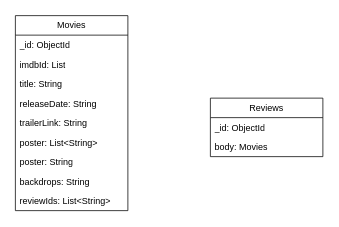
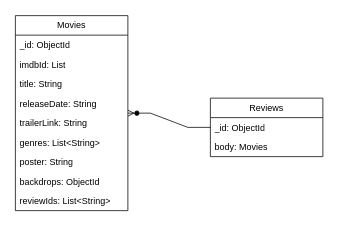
  <mxCell id="0" />
  <mxCell id="1" parent="0" />
  <mxCell id="2" value="Movies" style="swimlane;fontStyle=0;childLayout=stackLayout;horizontal=1;startSize=26;fillColor=none;horizontalStack=0;resizeParent=1;resizeParentMax=0;resizeLast=0;collapsible=1;marginBottom=0;whiteSpace=wrap;html=1;" vertex="1" parent="1"><mxGeometry x="20" y="20" width="150" height="260" as="geometry" /></mxCell>
  <mxCell id="3" value="_id: ObjectId" style="text;strokeColor=none;fillColor=none;align=left;verticalAlign=top;spacingLeft=4;spacingRight=4;overflow=hidden;rotatable=0;points=[[0,0.5],[1,0.5]];portConstraint=eastwest;whiteSpace=wrap;html=1;" vertex="1" parent="2"><mxGeometry y="26" width="150" height="26" as="geometry" /></mxCell>
  <mxCell id="4" value="imdbId: List" style="text;strokeColor=none;fillColor=none;align=left;verticalAlign=top;spacingLeft=4;spacingRight=4;overflow=hidden;rotatable=0;points=[[0,0.5],[1,0.5]];portConstraint=eastwest;whiteSpace=wrap;html=1;" vertex="1" parent="2"><mxGeometry y="52" width="150" height="26" as="geometry" /></mxCell>
  <mxCell id="5" value="title: String" style="text;strokeColor=none;fillColor=none;align=left;verticalAlign=top;spacingLeft=4;spacingRight=4;overflow=hidden;rotatable=0;points=[[0,0.5],[1,0.5]];portConstraint=eastwest;whiteSpace=wrap;html=1;" vertex="1" parent="2"><mxGeometry y="78" width="150" height="26" as="geometry" /></mxCell>
  <mxCell id="6" value="releaseDate: String" style="text;strokeColor=none;fillColor=none;align=left;verticalAlign=top;spacingLeft=4;spacingRight=4;overflow=hidden;rotatable=0;points=[[0,0.5],[1,0.5]];portConstraint=eastwest;whiteSpace=wrap;html=1;" vertex="1" parent="2"><mxGeometry y="104" width="150" height="26" as="geometry" /></mxCell>
  <mxCell id="7" value="trailerLink: String" style="text;strokeColor=none;fillColor=none;align=left;verticalAlign=top;spacingLeft=4;spacingRight=4;overflow=hidden;rotatable=0;points=[[0,0.5],[1,0.5]];portConstraint=eastwest;whiteSpace=wrap;html=1;" vertex="1" parent="2"><mxGeometry y="130" width="150" height="26" as="geometry" /></mxCell>
- <mxCell id="8" value="poster: List&amp;lt;String&amp;gt;" style="text;strokeColor=none;fillColor=none;align=left;verticalAlign=top;spacingLeft=4;spacingRight=4;overflow=hidden;rotatable=0;points=[[0,0.5],[1,0.5]];portConstraint=eastwest;whiteSpace=wrap;html=1;" vertex="1" parent="2"><mxGeometry y="156" width="150" height="26" as="geometry" /></mxCell>
+ <mxCell id="8" value="genres: List&amp;lt;String&amp;gt;" style="text;strokeColor=none;fillColor=none;align=left;verticalAlign=top;spacingLeft=4;spacingRight=4;overflow=hidden;rotatable=0;points=[[0,0.5],[1,0.5]];portConstraint=eastwest;whiteSpace=wrap;html=1;" vertex="1" parent="2"><mxGeometry y="156" width="150" height="26" as="geometry" /></mxCell>
  <mxCell id="9" value="poster: String" style="text;strokeColor=none;fillColor=none;align=left;verticalAlign=top;spacingLeft=4;spacingRight=4;overflow=hidden;rotatable=0;points=[[0,0.5],[1,0.5]];portConstraint=eastwest;whiteSpace=wrap;html=1;" vertex="1" parent="2"><mxGeometry y="182" width="150" height="26" as="geometry" /></mxCell>
- <mxCell id="10" value="backdrops: String" style="text;strokeColor=none;fillColor=none;align=left;verticalAlign=top;spacingLeft=4;spacingRight=4;overflow=hidden;rotatable=0;points=[[0,0.5],[1,0.5]];portConstraint=eastwest;whiteSpace=wrap;html=1;" vertex="1" parent="2"><mxGeometry y="208" width="150" height="26" as="geometry" /></mxCell>
+ <mxCell id="10" value="backdrops: ObjectId" style="text;strokeColor=none;fillColor=none;align=left;verticalAlign=top;spacingLeft=4;spacingRight=4;overflow=hidden;rotatable=0;points=[[0,0.5],[1,0.5]];portConstraint=eastwest;whiteSpace=wrap;html=1;" vertex="1" parent="2"><mxGeometry y="208" width="150" height="26" as="geometry" /></mxCell>
  <mxCell id="11" value="reviewIds: List&amp;lt;String&amp;gt;" style="text;strokeColor=none;fillColor=none;align=left;verticalAlign=top;spacingLeft=4;spacingRight=4;overflow=hidden;rotatable=0;points=[[0,0.5],[1,0.5]];portConstraint=eastwest;whiteSpace=wrap;html=1;" vertex="1" parent="2"><mxGeometry y="234" width="150" height="26" as="geometry" /></mxCell>
  <mxCell id="12" value="Reviews" style="swimlane;fontStyle=0;childLayout=stackLayout;horizontal=1;startSize=26;fillColor=none;horizontalStack=0;resizeParent=1;resizeParentMax=0;resizeLast=0;collapsible=1;marginBottom=0;whiteSpace=wrap;html=1;" vertex="1" parent="1"><mxGeometry x="280" y="130" width="150" height="78" as="geometry" /></mxCell>
  <mxCell id="13" value="_id: ObjectId" style="text;strokeColor=none;fillColor=none;align=left;verticalAlign=top;spacingLeft=4;spacingRight=4;overflow=hidden;rotatable=0;points=[[0,0.5],[1,0.5]];portConstraint=eastwest;whiteSpace=wrap;html=1;" vertex="1" parent="12"><mxGeometry y="26" width="150" height="26" as="geometry" /></mxCell>
  <mxCell id="14" value="body: Movies" style="text;strokeColor=none;fillColor=none;align=left;verticalAlign=top;spacingLeft=4;spacingRight=4;overflow=hidden;rotatable=0;points=[[0,0.5],[1,0.5]];portConstraint=eastwest;whiteSpace=wrap;html=1;" vertex="1" parent="12"><mxGeometry y="52" width="150" height="26" as="geometry" /></mxCell>
+ <mxCell id="15" value="" style="edgeStyle=entityRelationEdgeStyle;fontSize=12;html=1;endArrow=manyOptional;endFill=1;startArrow=none;rounded=0;startFill=0;" edge="1" parent="1" source="12" target="2"><mxGeometry width="60" height="60" relative="1" as="geometry"><mxPoint x="480" y="210" as="sourcePoint" /><mxPoint x="540" y="150" as="targetPoint" /></mxGeometry></mxCell>
